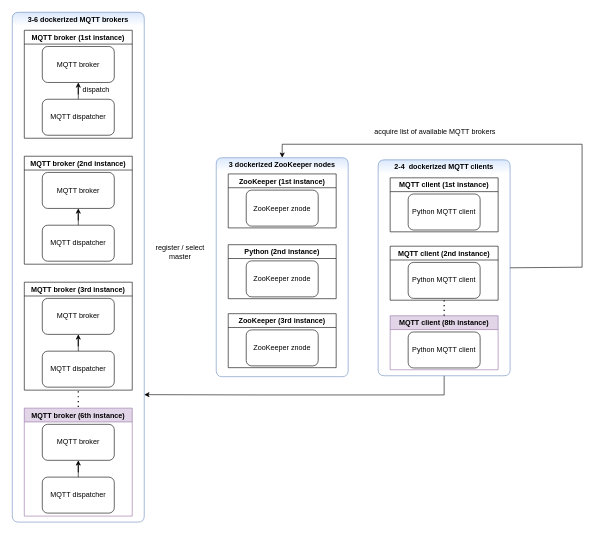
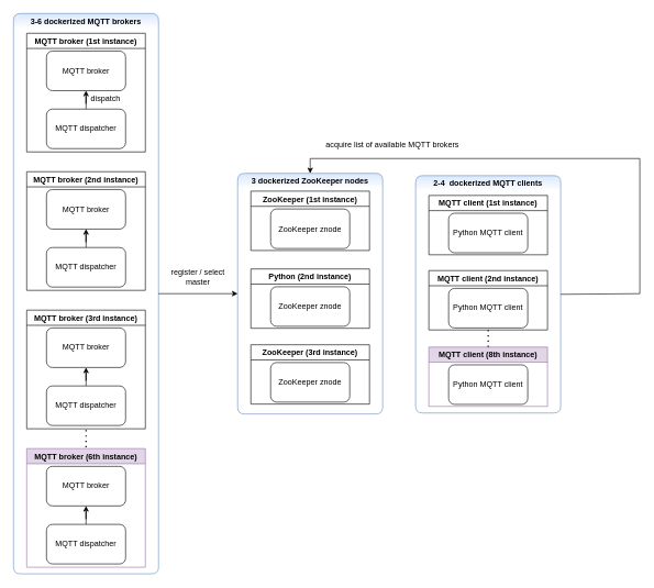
  <mxCell id="0" />
  <mxCell id="1" parent="0" />
  <mxCell id="2" value="MQTT broker (1st instance)" style="swimlane;glass=0;strokeColor=default;" vertex="1" parent="1"><mxGeometry x="40" y="50" width="180" height="180" as="geometry" /></mxCell>
  <mxCell id="3" style="edgeStyle=orthogonalEdgeStyle;rounded=0;orthogonalLoop=1;jettySize=auto;html=1;exitX=0.5;exitY=1;exitDx=0;exitDy=0;startArrow=classic;startFill=1;endArrow=none;endFill=0;" edge="1" parent="2" source="4" target="5"><mxGeometry relative="1" as="geometry" /></mxCell>
  <mxCell id="4" value="MQTT broker" style="rounded=1;whiteSpace=wrap;html=1;" vertex="1" parent="2"><mxGeometry x="30" y="27" width="120" height="60" as="geometry" /></mxCell>
  <mxCell id="5" value="MQTT dispatcher" style="rounded=1;whiteSpace=wrap;html=1;" vertex="1" parent="2"><mxGeometry x="30" y="115" width="120" height="60" as="geometry" /></mxCell>
  <mxCell id="6" value="MQTT broker (2nd instance)" style="swimlane;glass=0;strokeColor=default;" vertex="1" parent="1"><mxGeometry x="40" y="260" width="180" height="180" as="geometry" /></mxCell>
  <mxCell id="7" style="edgeStyle=orthogonalEdgeStyle;rounded=0;orthogonalLoop=1;jettySize=auto;html=1;exitX=0.5;exitY=1;exitDx=0;exitDy=0;startArrow=classic;startFill=1;endArrow=none;endFill=0;" edge="1" parent="6" source="8" target="9"><mxGeometry relative="1" as="geometry" /></mxCell>
  <mxCell id="8" value="MQTT broker" style="rounded=1;whiteSpace=wrap;html=1;" vertex="1" parent="6"><mxGeometry x="30" y="27" width="120" height="60" as="geometry" /></mxCell>
  <mxCell id="9" value="MQTT dispatcher" style="rounded=1;whiteSpace=wrap;html=1;" vertex="1" parent="6"><mxGeometry x="30" y="115" width="120" height="60" as="geometry" /></mxCell>
  <mxCell id="10" value="MQTT broker (3rd instance)" style="swimlane;glass=0;strokeColor=default;" vertex="1" parent="1"><mxGeometry x="40" y="470" width="180" height="180" as="geometry" /></mxCell>
  <mxCell id="11" style="edgeStyle=orthogonalEdgeStyle;rounded=0;orthogonalLoop=1;jettySize=auto;html=1;exitX=0.5;exitY=1;exitDx=0;exitDy=0;startArrow=classic;startFill=1;endArrow=none;endFill=0;" edge="1" parent="10" source="12" target="13"><mxGeometry relative="1" as="geometry" /></mxCell>
  <mxCell id="12" value="MQTT broker" style="rounded=1;whiteSpace=wrap;html=1;" vertex="1" parent="10"><mxGeometry x="30" y="27" width="120" height="60" as="geometry" /></mxCell>
  <mxCell id="13" value="MQTT dispatcher" style="rounded=1;whiteSpace=wrap;html=1;" vertex="1" parent="10"><mxGeometry x="30" y="115" width="120" height="60" as="geometry" /></mxCell>
  <mxCell id="14" value="" style="endArrow=none;dashed=1;html=1;dashPattern=1 3;strokeWidth=2;rounded=0;" edge="1" parent="1"><mxGeometry width="50" height="50" relative="1" as="geometry"><mxPoint x="130" y="710" as="sourcePoint" /><mxPoint x="130" y="650" as="targetPoint" /></mxGeometry></mxCell>
  <mxCell id="15" value="3-6 dockerized MQTT brokers" style="swimlane;glass=0;strokeColor=#6c8ebf;fillColor=#dae8fc;shadow=0;gradientColor=#ffffff;swimlaneFillColor=none;rounded=1;swimlaneLine=0;container=0;" vertex="1" parent="1"><mxGeometry x="20" y="20" width="220" height="850" as="geometry" /></mxCell>
  <mxCell id="16" value="MQTT broker (6th instance)" style="swimlane;glass=0;strokeColor=#9673a6;fillColor=#e1d5e7;" vertex="1" parent="15"><mxGeometry x="20" y="660" width="180" height="180" as="geometry" /></mxCell>
  <mxCell id="17" style="edgeStyle=orthogonalEdgeStyle;rounded=0;orthogonalLoop=1;jettySize=auto;html=1;exitX=0.5;exitY=1;exitDx=0;exitDy=0;startArrow=classic;startFill=1;endArrow=none;endFill=0;" edge="1" parent="16" source="18" target="19"><mxGeometry relative="1" as="geometry" /></mxCell>
  <mxCell id="18" value="MQTT broker" style="rounded=1;whiteSpace=wrap;html=1;" vertex="1" parent="16"><mxGeometry x="30" y="27" width="120" height="60" as="geometry" /></mxCell>
  <mxCell id="19" value="MQTT dispatcher" style="rounded=1;whiteSpace=wrap;html=1;" vertex="1" parent="16"><mxGeometry x="30" y="115" width="120" height="60" as="geometry" /></mxCell>
  <mxCell id="20" value="dispatch" style="text;html=1;strokeColor=none;fillColor=none;align=center;verticalAlign=middle;whiteSpace=wrap;rounded=0;shadow=0;glass=0;" vertex="1" parent="15"><mxGeometry x="80" y="100" width="120" height="60" as="geometry" /></mxCell>
+ <mxCell id="21" style="edgeStyle=orthogonalEdgeStyle;rounded=0;orthogonalLoop=1;jettySize=auto;html=1;exitX=0;exitY=0.5;exitDx=0;exitDy=0;entryX=1;entryY=0.5;entryDx=0;entryDy=0;startArrow=classic;startFill=1;endArrow=none;endFill=0;" edge="1" parent="1" source="22" target="15"><mxGeometry relative="1" as="geometry" /></mxCell>
  <mxCell id="22" value="3 dockerized ZooKeeper nodes" style="swimlane;glass=0;strokeColor=#6c8ebf;fillColor=#dae8fc;shadow=0;gradientColor=#ffffff;swimlaneFillColor=none;rounded=1;swimlaneLine=0;container=0;startSize=23;" vertex="1" parent="1"><mxGeometry x="360" y="262.5" width="220" height="365" as="geometry" /></mxCell>
  <mxCell id="23" value="Python (2nd instance)" style="swimlane;glass=0;strokeColor=default;" vertex="1" parent="22"><mxGeometry x="20" y="145" width="180" height="90" as="geometry" /></mxCell>
  <mxCell id="24" value="ZooKeeper znode" style="rounded=1;whiteSpace=wrap;html=1;" vertex="1" parent="23"><mxGeometry x="30" y="27" width="120" height="60" as="geometry" /></mxCell>
  <mxCell id="25" value="ZooKeeper (3rd instance)" style="swimlane;glass=0;strokeColor=default;" vertex="1" parent="22"><mxGeometry x="20" y="260" width="180" height="90" as="geometry" /></mxCell>
  <mxCell id="26" value="ZooKeeper znode" style="rounded=1;whiteSpace=wrap;html=1;" vertex="1" parent="25"><mxGeometry x="30" y="27" width="120" height="60" as="geometry" /></mxCell>
  <mxCell id="27" value="ZooKeeper (1st instance)" style="swimlane;glass=0;strokeColor=default;" vertex="1" parent="22"><mxGeometry x="20" y="27" width="180" height="90" as="geometry" /></mxCell>
  <mxCell id="28" value="ZooKeeper znode" style="rounded=1;whiteSpace=wrap;html=1;" vertex="1" parent="27"><mxGeometry x="30" y="27" width="120" height="60" as="geometry" /></mxCell>
  <mxCell id="29" value="register / select master" style="text;html=1;strokeColor=none;fillColor=none;align=center;verticalAlign=middle;whiteSpace=wrap;rounded=0;shadow=0;glass=0;" vertex="1" parent="1"><mxGeometry x="240" y="390" width="120" height="60" as="geometry" /></mxCell>
- <mxCell id="30" style="edgeStyle=orthogonalEdgeStyle;rounded=0;orthogonalLoop=1;jettySize=auto;html=1;exitX=0.5;exitY=1;exitDx=0;exitDy=0;startArrow=none;startFill=0;endArrow=classic;endFill=1;entryX=1;entryY=0.75;entryDx=0;entryDy=0;" edge="1" parent="1" source="31" target="15"><mxGeometry relative="1" as="geometry"><mxPoint x="300" y="820" as="targetPoint" /><Array as="points"><mxPoint x="740" y="658" /><mxPoint x="435" y="658" /></Array></mxGeometry></mxCell>
  <mxCell id="31" value="2-4  dockerized MQTT clients" style="swimlane;glass=0;strokeColor=#6c8ebf;fillColor=#dae8fc;shadow=0;gradientColor=#ffffff;swimlaneFillColor=none;rounded=1;swimlaneLine=0;container=0;" vertex="1" parent="1"><mxGeometry x="630" y="266" width="220" height="360" as="geometry" /></mxCell>
  <mxCell id="32" value="MQTT client (1st instance)" style="swimlane;glass=0;strokeColor=default;" vertex="1" parent="31"><mxGeometry x="20" y="30" width="180" height="90" as="geometry" /></mxCell>
  <mxCell id="33" value="Python MQTT client" style="rounded=1;whiteSpace=wrap;html=1;" vertex="1" parent="32"><mxGeometry x="30" y="27" width="120" height="60" as="geometry" /></mxCell>
  <mxCell id="34" value="MQTT client (8th instance)" style="swimlane;glass=0;strokeColor=#9673a6;fillColor=#e1d5e7;" vertex="1" parent="31"><mxGeometry x="20" y="260" width="180" height="90" as="geometry" /></mxCell>
  <mxCell id="35" value="Python MQTT client" style="rounded=1;whiteSpace=wrap;html=1;" vertex="1" parent="34"><mxGeometry x="30" y="27" width="120" height="60" as="geometry" /></mxCell>
  <mxCell id="36" value="MQTT client (2nd instance)" style="swimlane;glass=0;strokeColor=default;startSize=23;" vertex="1" parent="31"><mxGeometry x="20" y="144" width="180" height="90" as="geometry" /></mxCell>
  <mxCell id="37" value="Python MQTT client" style="rounded=1;whiteSpace=wrap;html=1;" vertex="1" parent="36"><mxGeometry x="30" y="27" width="120" height="60" as="geometry" /></mxCell>
  <mxCell id="38" value="" style="endArrow=none;dashed=1;html=1;dashPattern=1 3;strokeWidth=2;rounded=0;entryX=0.5;entryY=1;entryDx=0;entryDy=0;exitX=0.5;exitY=0;exitDx=0;exitDy=0;" edge="1" parent="31" source="34" target="36"><mxGeometry width="50" height="50" relative="1" as="geometry"><mxPoint x="110" y="254" as="sourcePoint" /><mxPoint x="120" y="360.0" as="targetPoint" /></mxGeometry></mxCell>
  <mxCell id="39" value="" style="endArrow=classic;html=1;rounded=0;entryX=0.5;entryY=0;entryDx=0;entryDy=0;exitX=1;exitY=0.5;exitDx=0;exitDy=0;" edge="1" parent="1" source="31" target="22"><mxGeometry width="50" height="50" relative="1" as="geometry"><mxPoint x="890" y="445" as="sourcePoint" /><mxPoint x="1050" y="450" as="targetPoint" /><Array as="points"><mxPoint x="970" y="445" /><mxPoint x="970" y="240" /><mxPoint x="470" y="240" /></Array></mxGeometry></mxCell>
- <mxCell id="40" value="acquire list of available MQTT brokers" style="text;html=1;strokeColor=none;fillColor=none;align=center;verticalAlign=middle;whiteSpace=wrap;rounded=0;shadow=0;glass=0;" vertex="1" parent="1"><mxGeometry x="610" y="190" width="230" height="60" as="geometry" /></mxCell>
+ <mxCell id="40" value="acquire list of available MQTT brokers" style="text;html=1;strokeColor=none;fillColor=none;align=center;verticalAlign=middle;whiteSpace=wrap;rounded=0;shadow=0;glass=0;" vertex="1" parent="1"><mxGeometry x="480" y="190" width="230" height="60" as="geometry" /></mxCell>
